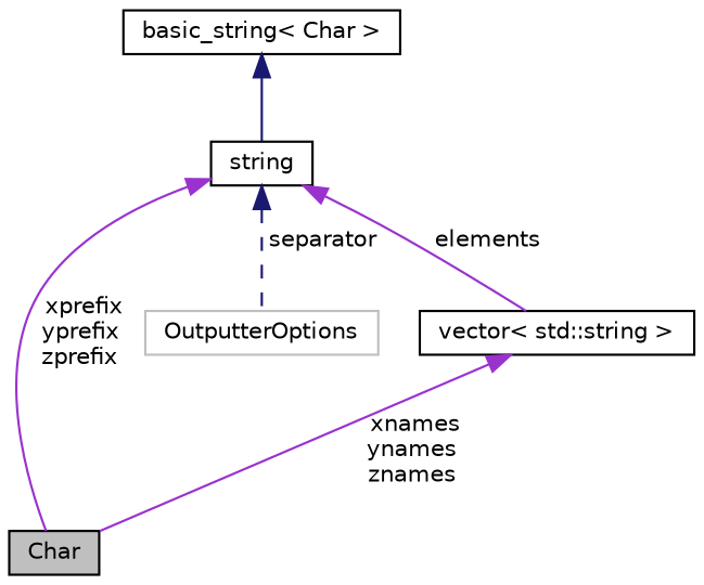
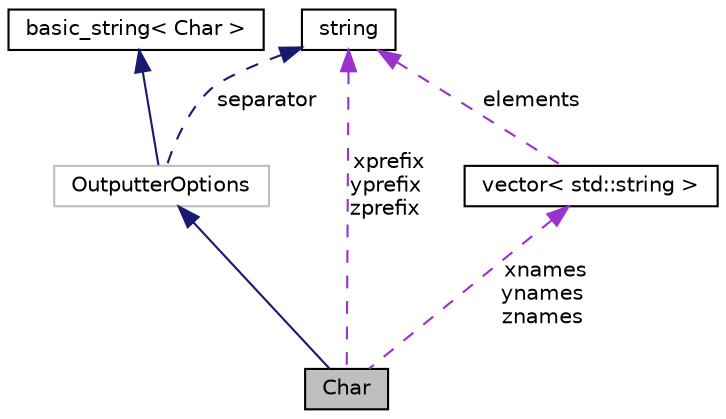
  digraph {
    node [color=black fillcolor=white fontname=Helvetica fontsize=10 shape=record style=filled]
    edge [color=midnightblue dir=back fontname=Helvetica fontsize=10 labelfontname=Helvetica labelfontsize=10 style=dashed]
    n1 [fillcolor=grey75 fontcolor=black height=0.2 label=Char width=0.4]
    n2 [color=grey75 height=0.2 label=OutputterOptions width=0.4]
    n3 [height=0.2 label=string width=0.4]
    n4 [height=0.2 label="vector\< std::string \>" width=0.4]
    n5 [height=0.2 label="basic_string\< Char \>" width=0.4]
-   n3 -> n1 [color=darkorchid3 label=" xprefix\nyprefix\nzprefix" style=solid]
+   n2 -> n1 [style=solid]
+   n3 -> n1 [color=darkorchid3 label=" xprefix\nyprefix\nzprefix"]
    n3 -> n2 [label=" separator"]
-   n3 -> n4 [color=darkorchid3 label=" elements" style=solid]
-   n4 -> n1 [color=darkorchid3 label=" xnames\nynames\nznames" style=solid]
-   n5 -> n3 [style=solid]
+   n3 -> n4 [color=darkorchid3 label=" elements"]
+   n4 -> n1 [color=darkorchid3 label=" xnames\nynames\nznames"]
+   n5 -> n2 [style=solid]
  }
